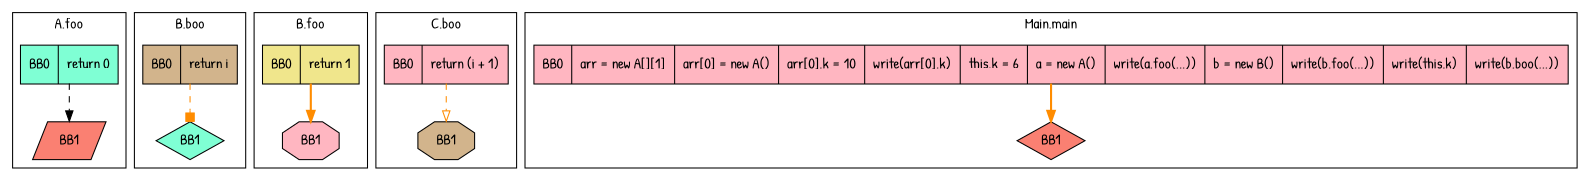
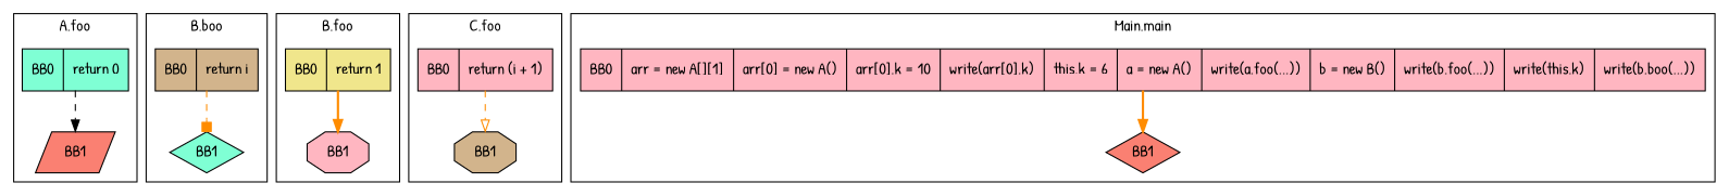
  digraph {
    rankdir=TB
    fontname="Patrick Hand"
    node [shape=record style=filled fillcolor=lightpink fontname="Patrick Hand"]
    edge [color=darkorange style=dashed arrowhead=normal fontname="Patrick Hand"]
    n1 [label="BB0|return 0" fillcolor=aquamarine]
    n2 [label=BB1 shape=parallelogram fillcolor=salmon]
    n3 [label="BB0|return i" fillcolor=tan]
    n4 [label=BB1 shape=diamond fillcolor=aquamarine]
    n5 [label="BB0|return 1" fillcolor=khaki]
    n6 [label=BB1 shape=octagon]
    n7 [label="BB0|return (i + 1)"]
    n8 [label=BB1 shape=octagon fillcolor=tan]
    n9 [label="BB0|arr = new A[][1]|arr[0] = new A()|arr[0].k = 10|write(arr[0].k)|this.k = 6|a = new A()|write(a.foo(...))|b = new B()|write(b.foo(...))|write(this.k)|write(b.boo(...))"]
    n10 [label=BB1 shape=diamond fillcolor=salmon]
    subgraph cluster_1 {
      label="A.foo"
      n1
      n2
    }
    subgraph cluster_2 {
      label="B.boo"
      n3
      n4
    }
    subgraph cluster_3 {
      label="B.foo"
      n5
      n6
    }
    subgraph cluster_4 {
-     label="C.boo"
+     label="C.foo"
      n7
      n8
    }
    subgraph cluster_5 {
      label="Main.main"
      n9
      n10
    }
    n1 -> n2 [color=black]
    n3 -> n4 [arrowhead=box]
    n5 -> n6 [style=bold]
    n7 -> n8 [arrowhead=onormal]
    n9 -> n10 [style=bold]
  }
